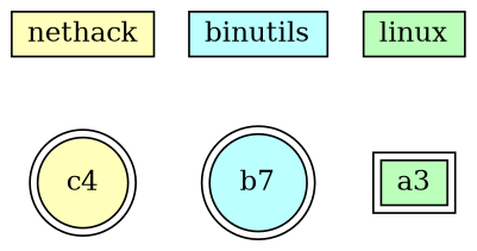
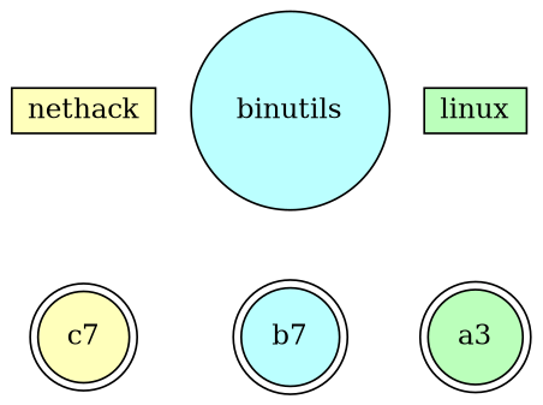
  digraph {
    rankdir=TB
    node [fillcolor="#ffffbb" shape=circle style=filled]
    edge [style=invis]
-   c7 [height=0.3 peripheries=2 width=0.3 label=c4]
+   c7 [height=0.3 peripheries=2 width=0.3]
    n2 [height=0.3 label=nethack shape=rectangle width=0.3]
    n3 [fillcolor="#bbffff" height=0.3 label=b7 peripheries=2 width=0.3]
-   n4 [fillcolor="#bbffff" height=0.3 label=binutils shape=rectangle width=0.3]
-   a3 [fillcolor="#bbffbb" height=0.3 peripheries=2 shape=box width=0.3]
+   n4 [fillcolor="#bbffff" height=0.3 label=binutils width=0.3]
+   a3 [fillcolor="#bbffbb" height=0.3 peripheries=2 width=0.3]
    n6 [fillcolor="#bbffbb" height=0.3 label=linux shape=rectangle width=0.3]
    subgraph sub_1 {
      c7
      n2
    }
    subgraph sub_2 {
      n3
      n4
    }
    subgraph sub_3 {
      a3
      n6
    }
    n2 -> c7
    n4 -> n3
    n6 -> a3
  }
